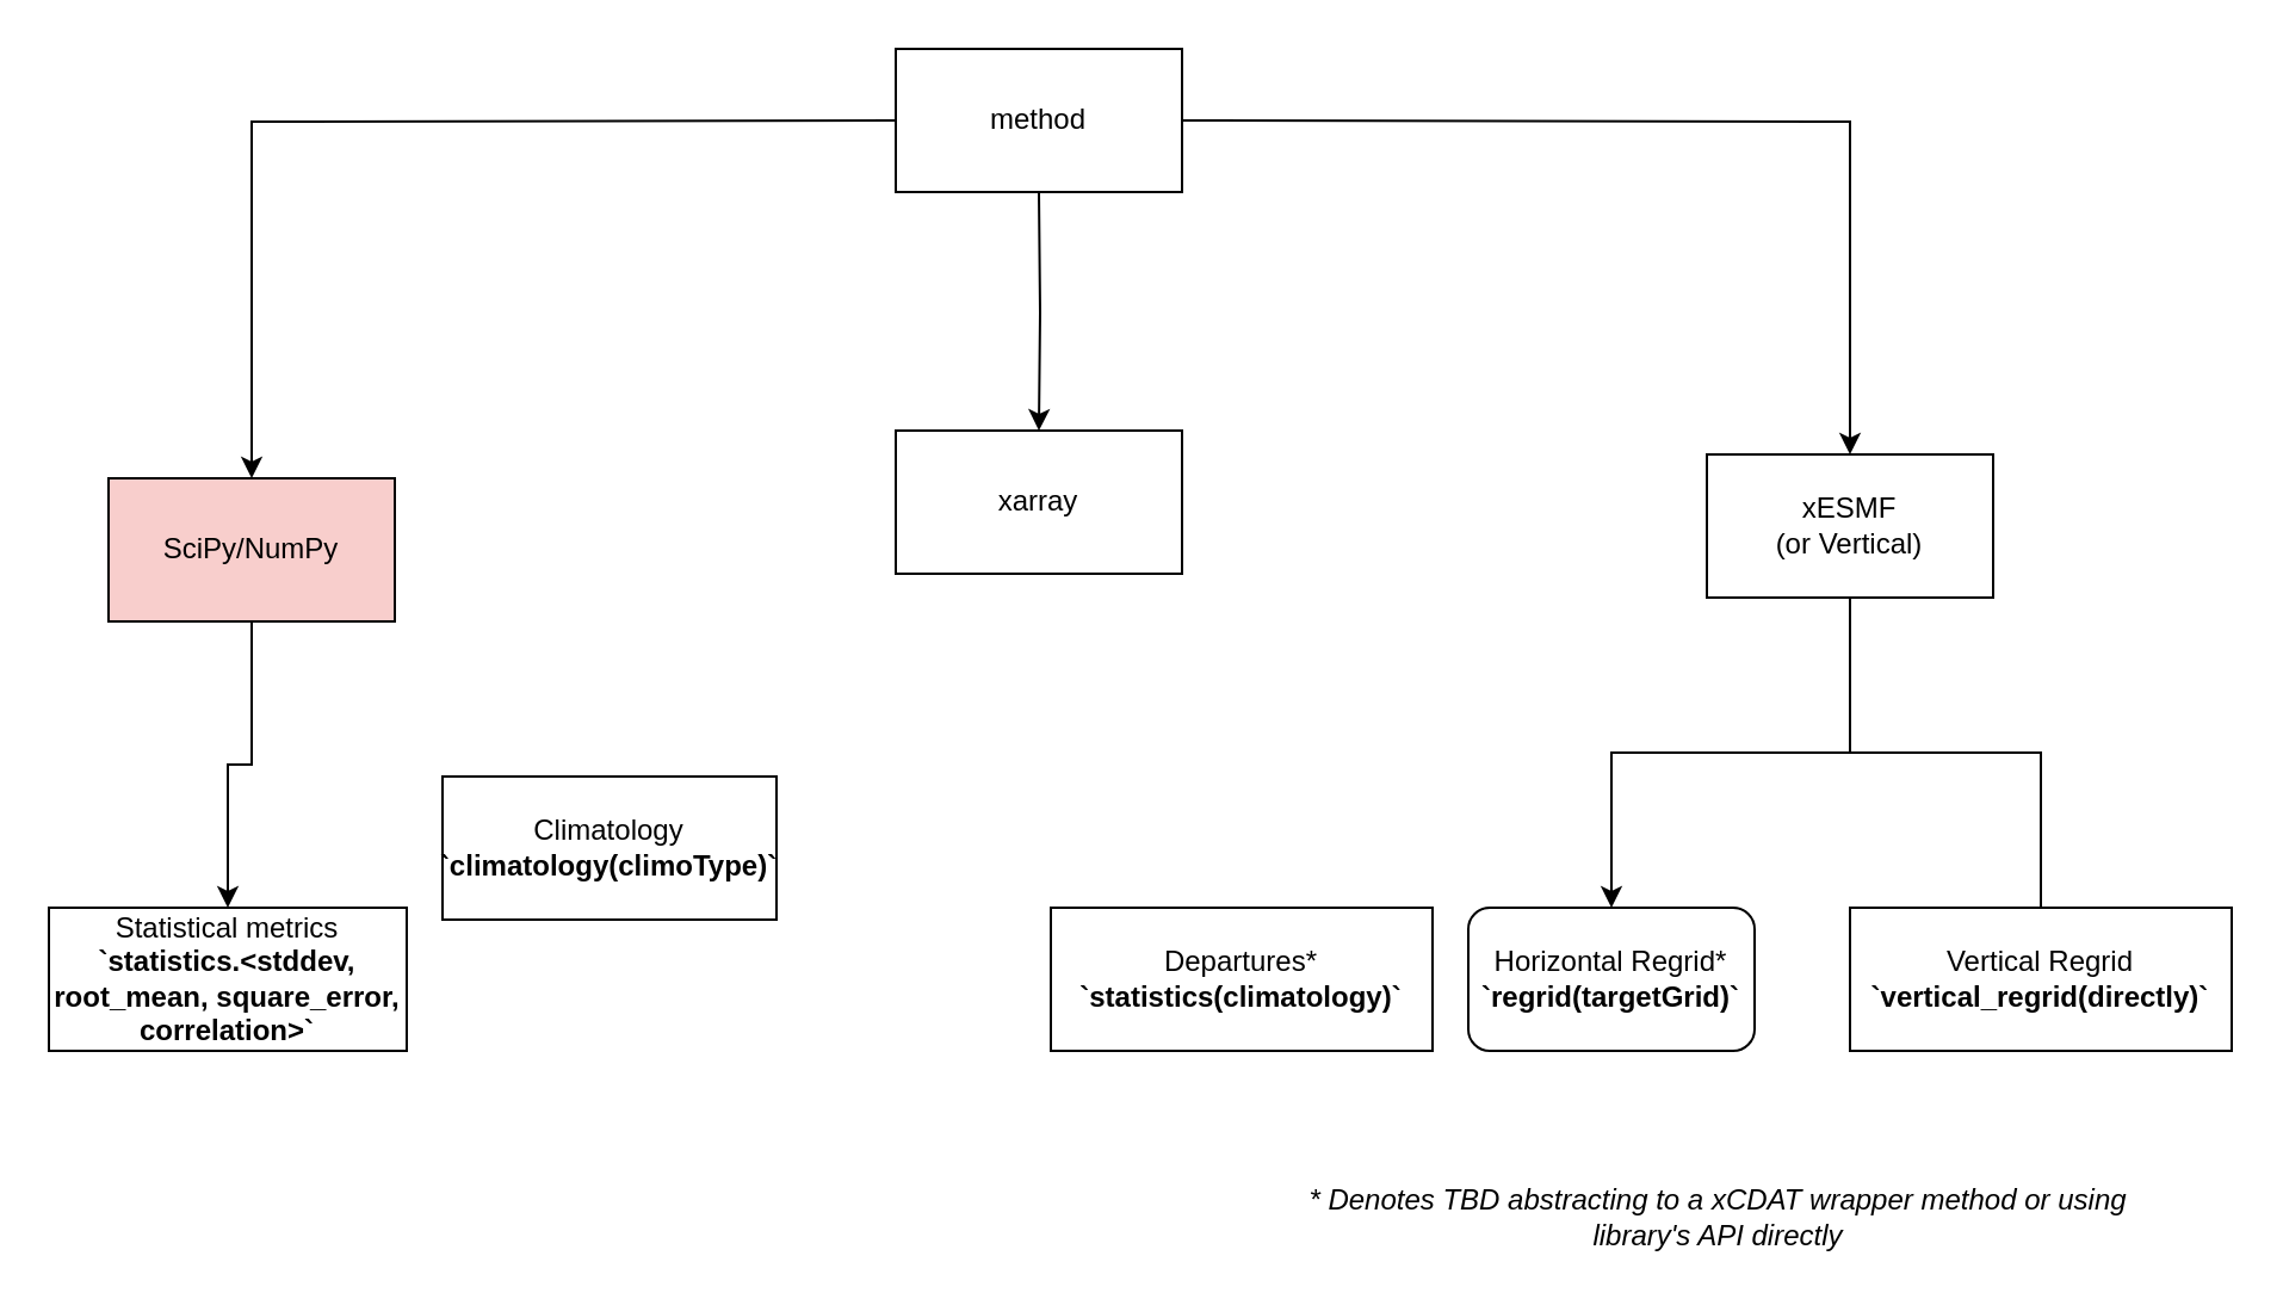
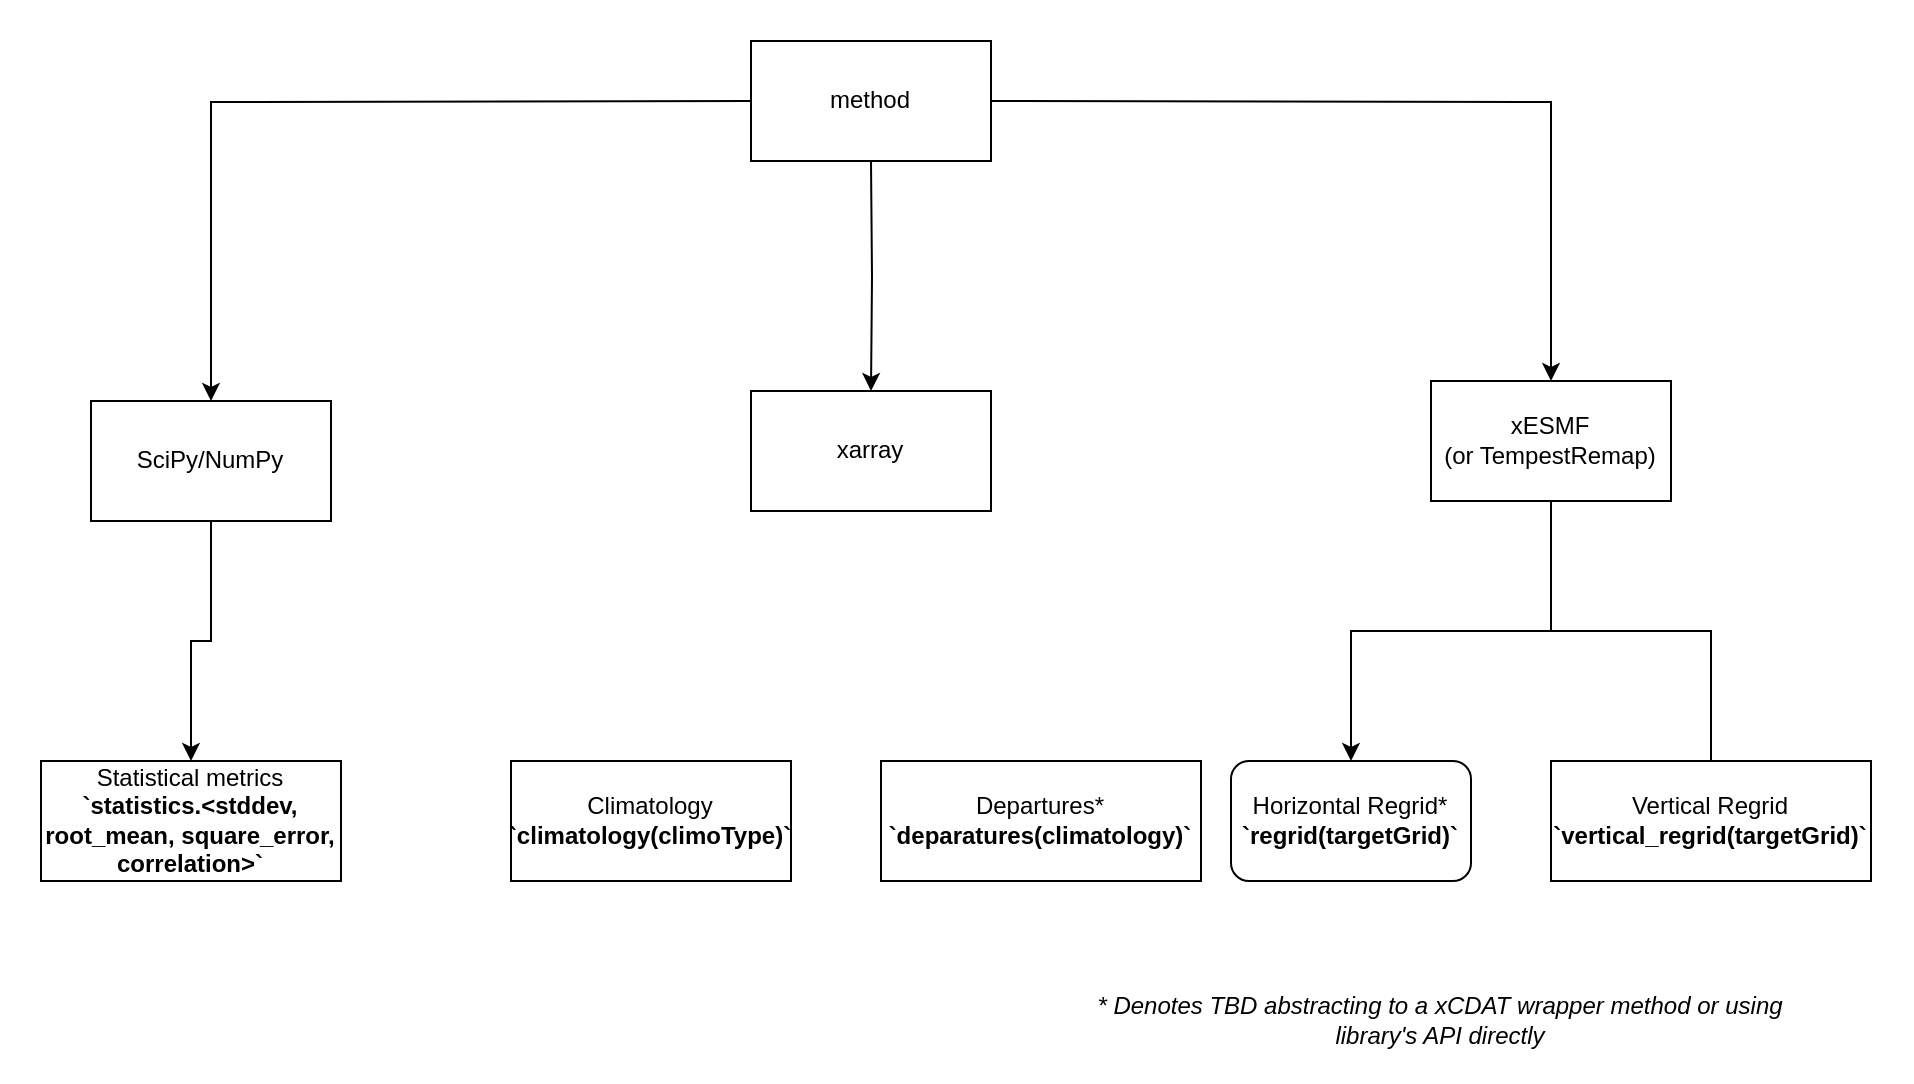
  <mxCell id="0" />
  <mxCell id="1" parent="0" />
  <mxCell id="2" style="edgeStyle=orthogonalEdgeStyle;rounded=0;orthogonalLoop=1;jettySize=auto;html=1;" edge="1" parent="1" target="6"><mxGeometry relative="1" as="geometry"><mxPoint x="435" y="80" as="sourcePoint" /><mxPoint x="435" y="160" as="targetPoint" /></mxGeometry></mxCell>
  <mxCell id="3" style="edgeStyle=orthogonalEdgeStyle;rounded=0;orthogonalLoop=1;jettySize=auto;html=1;" edge="1" parent="1" target="12"><mxGeometry relative="1" as="geometry"><mxPoint x="375" y="50" as="sourcePoint" /></mxGeometry></mxCell>
  <mxCell id="4" style="edgeStyle=orthogonalEdgeStyle;rounded=0;orthogonalLoop=1;jettySize=auto;html=1;" edge="1" parent="1" target="9"><mxGeometry relative="1" as="geometry"><mxPoint x="495" y="50" as="sourcePoint" /></mxGeometry></mxCell>
  <mxCell id="5" value="Horizontal Regrid*&lt;br&gt;&lt;b&gt;`regrid(targetGrid)`&lt;/b&gt;" style="whiteSpace=wrap;html=1;rounded=1;" vertex="1" parent="1"><mxGeometry x="615" y="380" width="120" height="60" as="geometry" /></mxCell>
- <mxCell id="6" value="xarray" style="rounded=0;whiteSpace=wrap;html=1;" vertex="1" parent="1"><mxGeometry x="375" y="180" width="120" height="60" as="geometry" /></mxCell>
+ <mxCell id="6" value="xarray" style="rounded=0;whiteSpace=wrap;html=1;" vertex="1" parent="1"><mxGeometry x="375" y="195" width="120" height="60" as="geometry" /></mxCell>
  <mxCell id="7" style="edgeStyle=orthogonalEdgeStyle;rounded=0;orthogonalLoop=1;jettySize=auto;html=1;entryX=0.5;entryY=0;entryDx=0;entryDy=0;" edge="1" parent="1" source="9" target="5"><mxGeometry relative="1" as="geometry" /></mxCell>
  <mxCell id="8" style="edgeStyle=orthogonalEdgeStyle;rounded=0;orthogonalLoop=1;jettySize=auto;html=1;startArrow=none;startFill=0;endArrow=none;" edge="1" parent="1" source="9" target="16"><mxGeometry relative="1" as="geometry" /></mxCell>
- <mxCell id="9" value="xESMF &lt;br&gt;(or Vertical)" style="rounded=0;whiteSpace=wrap;html=1;" vertex="1" parent="1"><mxGeometry x="715" y="190" width="120" height="60" as="geometry" /></mxCell>
+ <mxCell id="9" value="xESMF &lt;br&gt;(or TempestRemap)" style="rounded=0;whiteSpace=wrap;html=1;" vertex="1" parent="1"><mxGeometry x="715" y="190" width="120" height="60" as="geometry" /></mxCell>
  <mxCell id="10" value="Statistical metrics&lt;br&gt;&lt;b&gt;`statistics.&amp;lt;stddev, root_mean, square_error, correlation&amp;gt;`&lt;/b&gt;" style="rounded=0;whiteSpace=wrap;html=1;" vertex="1" parent="1"><mxGeometry x="20" y="380" width="150" height="60" as="geometry" /></mxCell>
  <mxCell id="11" style="edgeStyle=orthogonalEdgeStyle;rounded=0;orthogonalLoop=1;jettySize=auto;html=1;entryX=0.5;entryY=0;entryDx=0;entryDy=0;startArrow=none;startFill=0;" edge="1" parent="1" source="12" target="10"><mxGeometry relative="1" as="geometry" /></mxCell>
- <mxCell id="12" value="SciPy/NumPy" style="rounded=0;whiteSpace=wrap;html=1;fillColor=#f8cecc;" vertex="1" parent="1"><mxGeometry x="45" y="200" width="120" height="60" as="geometry" /></mxCell>
- <mxCell id="13" value="Climatology&lt;br&gt;&lt;b&gt;`climatology(climoType)`&lt;/b&gt;" style="rounded=0;whiteSpace=wrap;html=1;" vertex="1" parent="1"><mxGeometry x="185" y="325" width="140" height="60" as="geometry" /></mxCell>
+ <mxCell id="12" value="SciPy/NumPy" style="rounded=0;whiteSpace=wrap;html=1;" vertex="1" parent="1"><mxGeometry x="45" y="200" width="120" height="60" as="geometry" /></mxCell>
+ <mxCell id="13" value="Climatology&lt;br&gt;&lt;b&gt;`climatology(climoType)`&lt;/b&gt;" style="rounded=0;whiteSpace=wrap;html=1;" vertex="1" parent="1"><mxGeometry x="255" y="380" width="140" height="60" as="geometry" /></mxCell>
  <mxCell id="14" value="method" style="rounded=0;whiteSpace=wrap;html=1;" vertex="1" parent="1"><mxGeometry x="375" y="20" width="120" height="60" as="geometry" /></mxCell>
- <mxCell id="15" value="Departures*&lt;br&gt;&lt;b&gt;`statistics(climatology)`&lt;/b&gt;" style="rounded=0;whiteSpace=wrap;html=1;" vertex="1" parent="1"><mxGeometry x="440" y="380" width="160" height="60" as="geometry" /></mxCell>
- <mxCell id="16" value="Vertical Regrid&lt;br&gt;&lt;b&gt;`vertical_regrid(directly)`&lt;/b&gt;" style="rounded=0;whiteSpace=wrap;html=1;" vertex="1" parent="1"><mxGeometry x="775" y="380" width="160" height="60" as="geometry" /></mxCell>
+ <mxCell id="15" value="Departures*&lt;br&gt;&lt;b&gt;`deparatures(climatology)`&lt;/b&gt;" style="rounded=0;whiteSpace=wrap;html=1;" vertex="1" parent="1"><mxGeometry x="440" y="380" width="160" height="60" as="geometry" /></mxCell>
+ <mxCell id="16" value="Vertical Regrid&lt;br&gt;&lt;b&gt;`vertical_regrid(targetGrid)`&lt;/b&gt;" style="rounded=0;whiteSpace=wrap;html=1;" vertex="1" parent="1"><mxGeometry x="775" y="380" width="160" height="60" as="geometry" /></mxCell>
  <mxCell id="17" value="&lt;i&gt;* Denotes TBD abstracting to a xCDAT wrapper method or using library's API directly&lt;/i&gt;" style="text;html=1;strokeColor=none;fillColor=none;align=center;verticalAlign=middle;whiteSpace=wrap;rounded=0;" vertex="1" parent="1"><mxGeometry x="545" y="500" width="350" height="20" as="geometry" /></mxCell>
